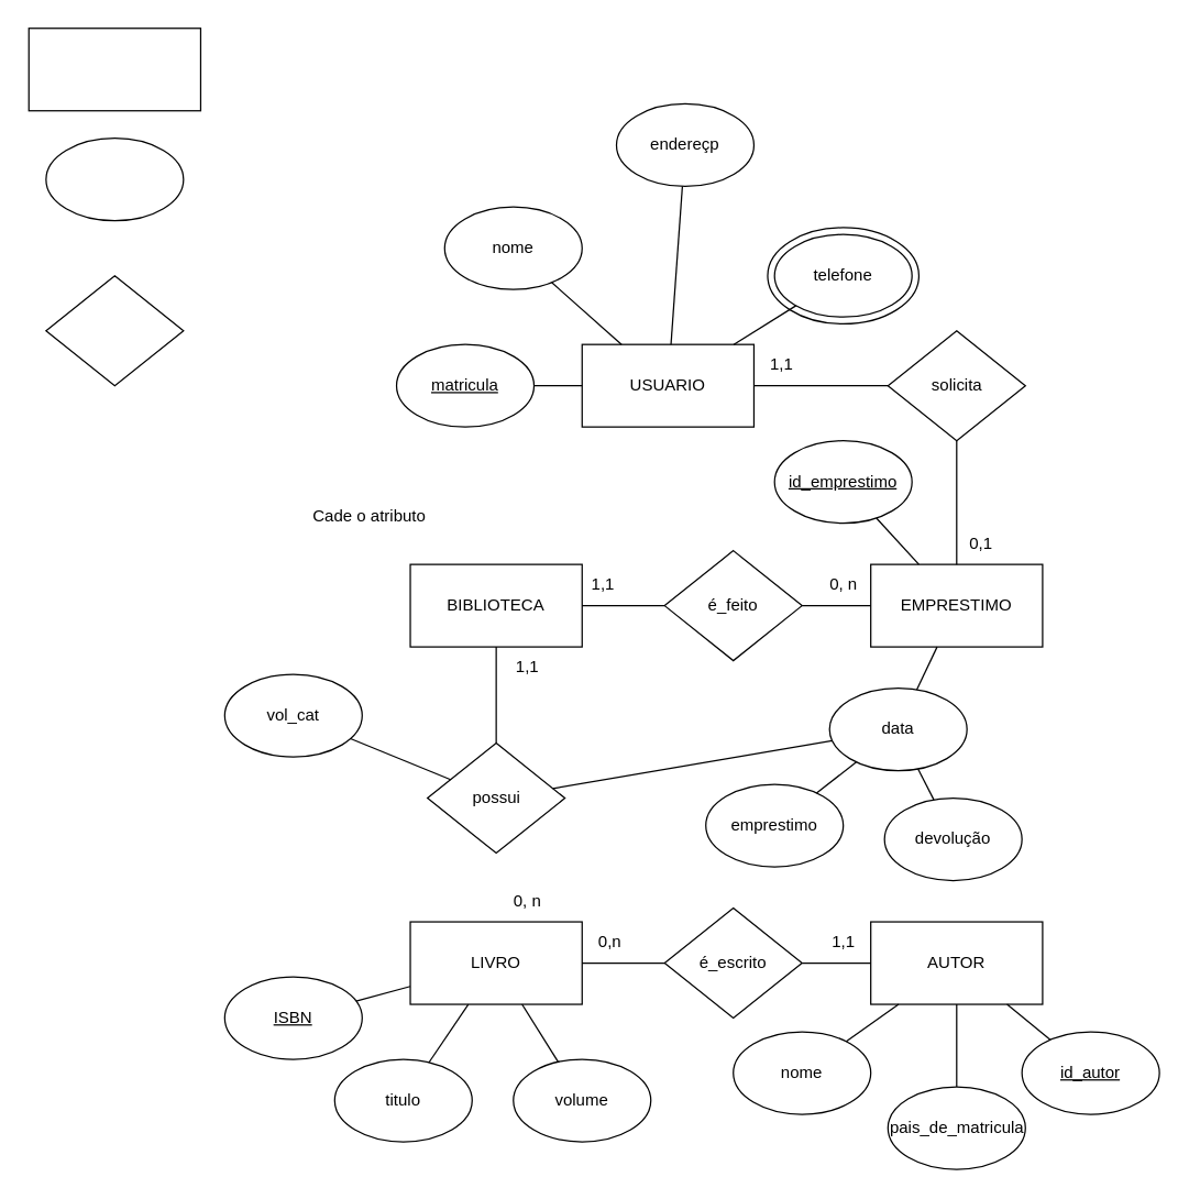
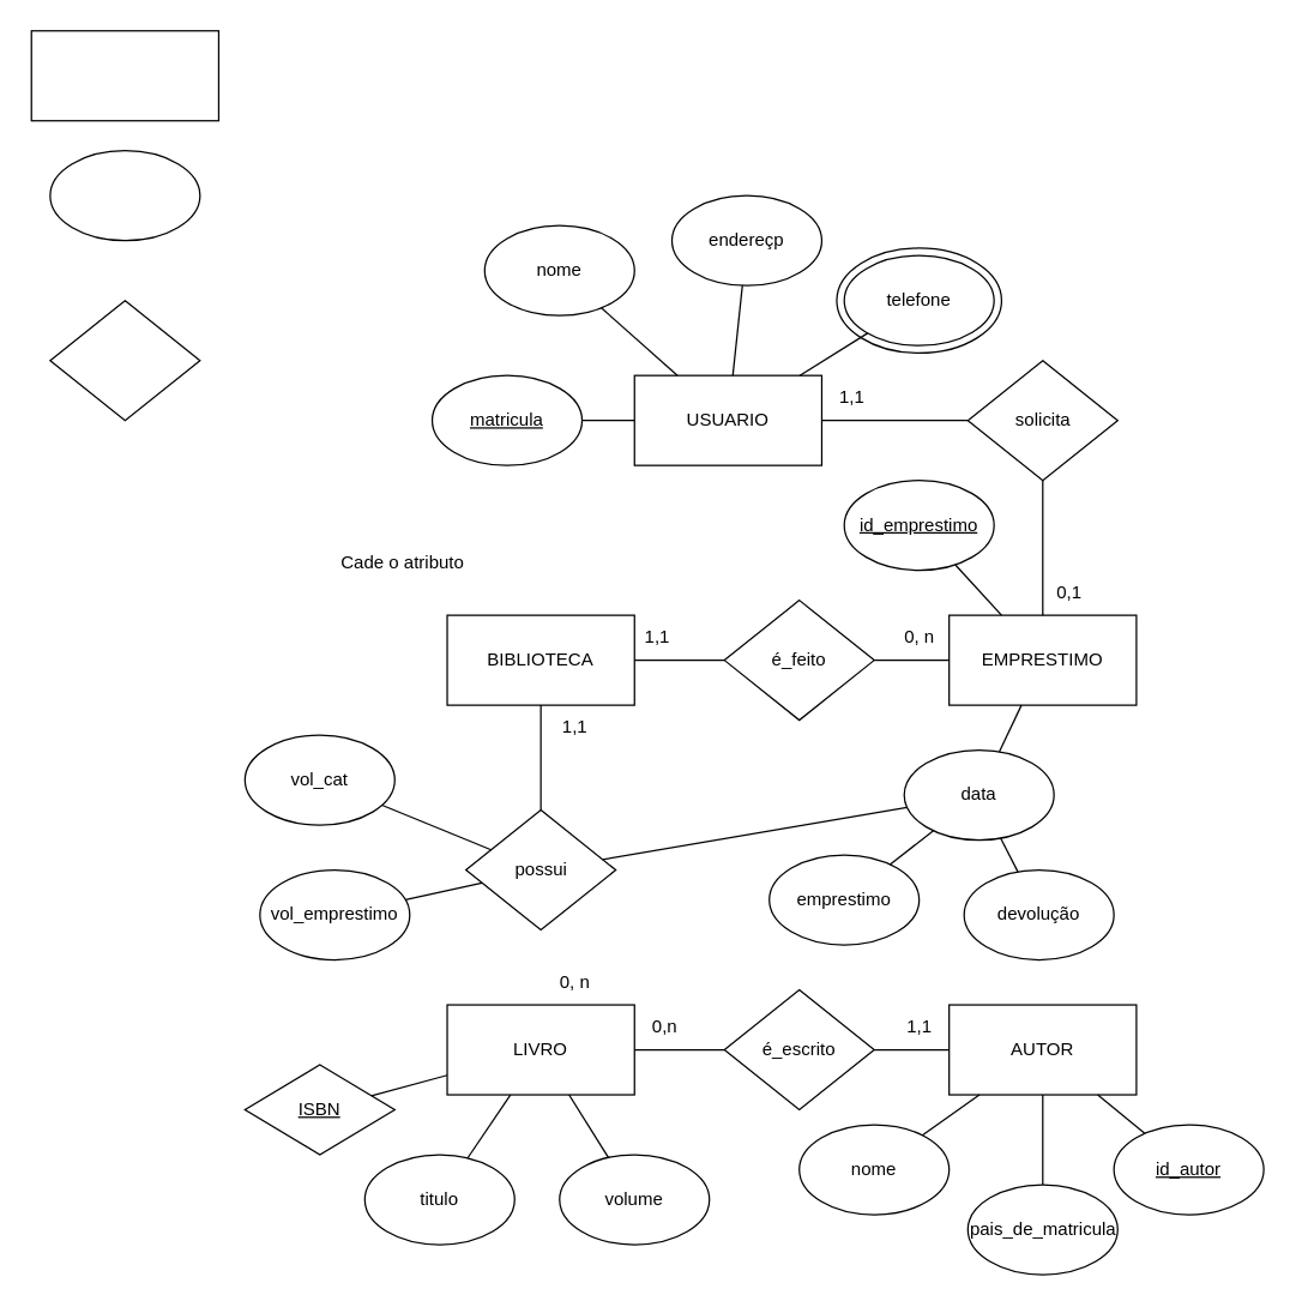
  <mxCell id="0" />
  <mxCell id="1" parent="0" />
  <mxCell id="2" value="telefone&lt;span style=&quot;color: rgba(0, 0, 0, 0); font-family: monospace; font-size: 0px; text-align: start;&quot;&gt;%3CmxGraphModel%3E%3Croot%3E%3CmxCell%20id%3D%220%22%2F%3E%3CmxCell%20id%3D%221%22%20parent%3D%220%22%2F%3E%3CmxCell%20id%3D%222%22%20value%3D%22endere%C3%A7p%22%20style%3D%22ellipse%3BwhiteSpace%3Dwrap%3Bhtml%3D1%3B%22%20vertex%3D%221%22%20parent%3D%221%22%3E%3CmxGeometry%20x%3D%22485%22%20y%3D%22130%22%20width%3D%22100%22%20height%3D%2260%22%20as%3D%22geometry%22%2F%3E%3C%2FmxCell%3E%3C%2Froot%3E%3C%2FmxGraphModel%3E&lt;/span&gt;" style="ellipse;whiteSpace=wrap;html=1;" parent="1" vertex="1"><mxGeometry x="558" y="165" width="110" height="70" as="geometry" /></mxCell>
  <mxCell id="3" value="" style="ellipse;whiteSpace=wrap;html=1;" parent="1" vertex="1"><mxGeometry x="33" y="100" width="100" height="60" as="geometry" /></mxCell>
  <mxCell id="4" value="" style="rounded=0;whiteSpace=wrap;html=1;" parent="1" vertex="1"><mxGeometry x="20.5" y="20" width="125" height="60" as="geometry" /></mxCell>
  <mxCell id="5" value="é_escrito" style="rhombus;whiteSpace=wrap;html=1;" parent="1" vertex="1"><mxGeometry x="483" y="660" width="100" height="80" as="geometry" /></mxCell>
  <mxCell id="6" value="BIBLIOTECA" style="rounded=0;whiteSpace=wrap;html=1;" parent="1" vertex="1"><mxGeometry x="298" y="410" width="125" height="60" as="geometry" /></mxCell>
  <mxCell id="7" value="LIVRO" style="rounded=0;whiteSpace=wrap;html=1;" parent="1" vertex="1"><mxGeometry x="298" y="670" width="125" height="60" as="geometry" /></mxCell>
  <mxCell id="8" value="AUTOR" style="rounded=0;whiteSpace=wrap;html=1;" parent="1" vertex="1"><mxGeometry x="633" y="670" width="125" height="60" as="geometry" /></mxCell>
  <mxCell id="9" value="USUARIO" style="rounded=0;whiteSpace=wrap;html=1;" parent="1" vertex="1"><mxGeometry x="423" y="250" width="125" height="60" as="geometry" /></mxCell>
  <mxCell id="10" value="EMPRESTIMO" style="rounded=0;whiteSpace=wrap;html=1;" parent="1" vertex="1"><mxGeometry x="633" y="410" width="125" height="60" as="geometry" /></mxCell>
  <mxCell id="11" value="possui" style="rhombus;whiteSpace=wrap;html=1;" parent="1" vertex="1"><mxGeometry x="310.5" y="540" width="100" height="80" as="geometry" /></mxCell>
  <mxCell id="12" value="" style="endArrow=none;html=1;" parent="1" source="11" target="6" edge="1"><mxGeometry width="50" height="50" relative="1" as="geometry"><mxPoint x="153" y="650" as="sourcePoint" /><mxPoint x="203" y="600" as="targetPoint" /></mxGeometry></mxCell>
  <mxCell id="13" value="" style="endArrow=none;html=1;" parent="1" source="11" target="36" edge="1"><mxGeometry width="50" height="50" relative="1" as="geometry"><mxPoint x="371" y="600" as="sourcePoint" /><mxPoint x="370.5" y="480" as="targetPoint" /></mxGeometry></mxCell>
  <mxCell id="14" value="vol_cat" style="ellipse;whiteSpace=wrap;html=1;" parent="1" vertex="1"><mxGeometry x="163" y="490" width="100" height="60" as="geometry" /></mxCell>
+ <mxCell id="15" value="vol_emprestimo" style="ellipse;whiteSpace=wrap;html=1;" parent="1" vertex="1"><mxGeometry x="173" y="580" width="100" height="60" as="geometry" /></mxCell>
+ <mxCell id="16" value="" style="endArrow=none;html=1;" parent="1" source="15" target="11" edge="1"><mxGeometry width="50" height="50" relative="1" as="geometry"><mxPoint x="370.5" y="630" as="sourcePoint" /><mxPoint x="370.5" y="680" as="targetPoint" /></mxGeometry></mxCell>
  <mxCell id="17" value="" style="endArrow=none;html=1;" parent="1" source="14" target="11" edge="1"><mxGeometry width="50" height="50" relative="1" as="geometry"><mxPoint x="449.053" y="615.692" as="sourcePoint" /><mxPoint x="406.007" y="601.594" as="targetPoint" /></mxGeometry></mxCell>
  <mxCell id="18" value="" style="rhombus;whiteSpace=wrap;html=1;" parent="1" vertex="1"><mxGeometry x="33" y="200" width="100" height="80" as="geometry" /></mxCell>
  <mxCell id="19" value="" style="endArrow=none;html=1;" parent="1" source="7" target="5" edge="1"><mxGeometry width="50" height="50" relative="1" as="geometry"><mxPoint x="280.087" y="609.91" as="sourcePoint" /><mxPoint x="331.214" y="598.571" as="targetPoint" /></mxGeometry></mxCell>
  <mxCell id="20" value="" style="endArrow=none;html=1;" parent="1" source="5" target="8" edge="1"><mxGeometry width="50" height="50" relative="1" as="geometry"><mxPoint x="290.087" y="619.91" as="sourcePoint" /><mxPoint x="341.214" y="608.571" as="targetPoint" /></mxGeometry></mxCell>
  <mxCell id="21" value="é_feito" style="rhombus;whiteSpace=wrap;html=1;" parent="1" vertex="1"><mxGeometry x="483" y="400" width="100" height="80" as="geometry" /></mxCell>
  <mxCell id="22" value="solicita" style="rhombus;whiteSpace=wrap;html=1;" parent="1" vertex="1"><mxGeometry x="645.5" y="240" width="100" height="80" as="geometry" /></mxCell>
  <mxCell id="23" value="" style="endArrow=none;html=1;" parent="1" source="6" target="21" edge="1"><mxGeometry width="50" height="50" relative="1" as="geometry"><mxPoint x="370.5" y="550" as="sourcePoint" /><mxPoint x="370.5" y="480" as="targetPoint" /></mxGeometry></mxCell>
  <mxCell id="24" value="" style="endArrow=none;html=1;" parent="1" source="21" target="10" edge="1"><mxGeometry width="50" height="50" relative="1" as="geometry"><mxPoint x="433" y="450" as="sourcePoint" /><mxPoint x="493" y="450" as="targetPoint" /></mxGeometry></mxCell>
  <mxCell id="25" value="" style="endArrow=none;html=1;" parent="1" source="10" target="22" edge="1"><mxGeometry width="50" height="50" relative="1" as="geometry"><mxPoint x="593" y="450" as="sourcePoint" /><mxPoint x="643" y="450" as="targetPoint" /></mxGeometry></mxCell>
  <mxCell id="26" value="" style="endArrow=none;html=1;" parent="1" source="22" target="9" edge="1"><mxGeometry width="50" height="50" relative="1" as="geometry"><mxPoint x="705.5" y="420" as="sourcePoint" /><mxPoint x="705.5" y="330" as="targetPoint" /></mxGeometry></mxCell>
  <mxCell id="27" value="&lt;u&gt;matricula&lt;/u&gt;" style="ellipse;whiteSpace=wrap;html=1;" parent="1" vertex="1"><mxGeometry x="288" y="250" width="100" height="60" as="geometry" /></mxCell>
  <mxCell id="28" value="nome" style="ellipse;whiteSpace=wrap;html=1;" parent="1" vertex="1"><mxGeometry x="323" y="150" width="100" height="60" as="geometry" /></mxCell>
- <mxCell id="29" value="endereçp" style="ellipse;whiteSpace=wrap;html=1;" parent="1" vertex="1"><mxGeometry x="448" y="75" width="100" height="60" as="geometry" /></mxCell>
+ <mxCell id="29" value="endereçp" style="ellipse;whiteSpace=wrap;html=1;" parent="1" vertex="1"><mxGeometry x="448" y="130" width="100" height="60" as="geometry" /></mxCell>
  <mxCell id="30" value="telefone&lt;span style=&quot;color: rgba(0, 0, 0, 0); font-family: monospace; font-size: 0px; text-align: start;&quot;&gt;%3CmxGraphModel%3E%3Croot%3E%3CmxCell%20id%3D%220%22%2F%3E%3CmxCell%20id%3D%221%22%20parent%3D%220%22%2F%3E%3CmxCell%20id%3D%222%22%20value%3D%22endere%C3%A7p%22%20style%3D%22ellipse%3BwhiteSpace%3Dwrap%3Bhtml%3D1%3B%22%20vertex%3D%221%22%20parent%3D%221%22%3E%3CmxGeometry%20x%3D%22485%22%20y%3D%22130%22%20width%3D%22100%22%20height%3D%2260%22%20as%3D%22geometry%22%2F%3E%3C%2FmxCell%3E%3C%2Froot%3E%3C%2FmxGraphModel%3E&lt;/span&gt;" style="ellipse;whiteSpace=wrap;html=1;" parent="1" vertex="1"><mxGeometry x="563" y="170" width="100" height="60" as="geometry" /></mxCell>
  <mxCell id="31" value="" style="endArrow=none;html=1;" parent="1" source="30" target="9" edge="1"><mxGeometry width="50" height="50" relative="1" as="geometry"><mxPoint x="655.5" y="290" as="sourcePoint" /><mxPoint x="558" y="290" as="targetPoint" /></mxGeometry></mxCell>
  <mxCell id="32" value="" style="endArrow=none;html=1;" parent="1" source="29" target="9" edge="1"><mxGeometry width="50" height="50" relative="1" as="geometry"><mxPoint x="655.5" y="290" as="sourcePoint" /><mxPoint x="558" y="290" as="targetPoint" /></mxGeometry></mxCell>
  <mxCell id="33" value="" style="endArrow=none;html=1;" parent="1" source="9" target="28" edge="1"><mxGeometry width="50" height="50" relative="1" as="geometry"><mxPoint x="665.5" y="300" as="sourcePoint" /><mxPoint x="568" y="300" as="targetPoint" /></mxGeometry></mxCell>
  <mxCell id="34" value="" style="endArrow=none;html=1;" parent="1" source="9" target="27" edge="1"><mxGeometry width="50" height="50" relative="1" as="geometry"><mxPoint x="675.5" y="310" as="sourcePoint" /><mxPoint x="578" y="310" as="targetPoint" /></mxGeometry></mxCell>
  <mxCell id="35" value="&lt;u&gt;id_emprestimo&lt;/u&gt;" style="ellipse;whiteSpace=wrap;html=1;" parent="1" vertex="1"><mxGeometry x="563" y="320" width="100" height="60" as="geometry" /></mxCell>
  <mxCell id="36" value="data" style="ellipse;whiteSpace=wrap;html=1;" parent="1" vertex="1"><mxGeometry x="603" y="500" width="100" height="60" as="geometry" /></mxCell>
  <mxCell id="37" value="emprestimo" style="ellipse;whiteSpace=wrap;html=1;" parent="1" vertex="1"><mxGeometry x="513" y="570" width="100" height="60" as="geometry" /></mxCell>
  <mxCell id="38" value="devolução" style="ellipse;whiteSpace=wrap;html=1;" parent="1" vertex="1"><mxGeometry x="643" y="580" width="100" height="60" as="geometry" /></mxCell>
  <mxCell id="39" value="" style="endArrow=none;html=1;" parent="1" source="10" target="36" edge="1"><mxGeometry width="50" height="50" relative="1" as="geometry"><mxPoint x="705.5" y="420" as="sourcePoint" /><mxPoint x="705.5" y="330" as="targetPoint" /></mxGeometry></mxCell>
  <mxCell id="40" value="" style="endArrow=none;html=1;" parent="1" source="38" target="36" edge="1"><mxGeometry width="50" height="50" relative="1" as="geometry"><mxPoint x="715.5" y="430" as="sourcePoint" /><mxPoint x="715.5" y="340" as="targetPoint" /></mxGeometry></mxCell>
  <mxCell id="41" value="" style="endArrow=none;html=1;" parent="1" source="36" target="37" edge="1"><mxGeometry width="50" height="50" relative="1" as="geometry"><mxPoint x="725.5" y="440" as="sourcePoint" /><mxPoint x="725.5" y="350" as="targetPoint" /></mxGeometry></mxCell>
  <mxCell id="42" value="" style="endArrow=none;html=1;" parent="1" source="35" target="10" edge="1"><mxGeometry width="50" height="50" relative="1" as="geometry"><mxPoint x="785.5" y="430" as="sourcePoint" /><mxPoint x="785.5" y="340" as="targetPoint" /></mxGeometry></mxCell>
  <mxCell id="43" value="&lt;u&gt;id_autor&lt;/u&gt;" style="ellipse;whiteSpace=wrap;html=1;" parent="1" vertex="1"><mxGeometry x="743" y="750" width="100" height="60" as="geometry" /></mxCell>
  <mxCell id="44" value="nome" style="ellipse;whiteSpace=wrap;html=1;" parent="1" vertex="1"><mxGeometry x="533" y="750" width="100" height="60" as="geometry" /></mxCell>
  <mxCell id="45" value="pais_de_matricula" style="ellipse;whiteSpace=wrap;html=1;" parent="1" vertex="1"><mxGeometry x="645.5" y="790" width="100" height="60" as="geometry" /></mxCell>
  <mxCell id="46" value="" style="endArrow=none;html=1;" parent="1" source="8" target="45" edge="1"><mxGeometry width="50" height="50" relative="1" as="geometry"><mxPoint x="547" y="920" as="sourcePoint" /><mxPoint x="547" y="830" as="targetPoint" /></mxGeometry></mxCell>
  <mxCell id="47" value="" style="endArrow=none;html=1;" parent="1" source="8" target="44" edge="1"><mxGeometry width="50" height="50" relative="1" as="geometry"><mxPoint x="557" y="930" as="sourcePoint" /><mxPoint x="557" y="840" as="targetPoint" /></mxGeometry></mxCell>
  <mxCell id="48" value="" style="endArrow=none;html=1;" parent="1" source="8" target="43" edge="1"><mxGeometry width="50" height="50" relative="1" as="geometry"><mxPoint x="567" y="940" as="sourcePoint" /><mxPoint x="567" y="850" as="targetPoint" /></mxGeometry></mxCell>
- <mxCell id="49" value="&lt;u&gt;ISBN&lt;/u&gt;" style="ellipse;whiteSpace=wrap;html=1;" parent="1" vertex="1"><mxGeometry x="163" y="710" width="100" height="60" as="geometry" /></mxCell>
+ <mxCell id="49" value="&lt;u&gt;ISBN&lt;/u&gt;" style="rhombus;whiteSpace=wrap;html=1;" parent="1" vertex="1"><mxGeometry x="163" y="710" width="100" height="60" as="geometry" /></mxCell>
  <mxCell id="50" value="titulo" style="ellipse;whiteSpace=wrap;html=1;" parent="1" vertex="1"><mxGeometry x="243" y="770" width="100" height="60" as="geometry" /></mxCell>
  <mxCell id="51" value="volume" style="ellipse;whiteSpace=wrap;html=1;" parent="1" vertex="1"><mxGeometry x="373" y="770" width="100" height="60" as="geometry" /></mxCell>
  <mxCell id="52" value="" style="endArrow=none;html=1;" parent="1" source="49" target="7" edge="1"><mxGeometry width="50" height="50" relative="1" as="geometry"><mxPoint x="370.5" y="630" as="sourcePoint" /><mxPoint x="370.5" y="680" as="targetPoint" /></mxGeometry></mxCell>
  <mxCell id="53" value="" style="endArrow=none;html=1;" parent="1" source="7" target="50" edge="1"><mxGeometry width="50" height="50" relative="1" as="geometry"><mxPoint x="343" y="720" as="sourcePoint" /><mxPoint x="380.5" y="690" as="targetPoint" /></mxGeometry></mxCell>
  <mxCell id="54" value="" style="endArrow=none;html=1;" parent="1" source="7" target="51" edge="1"><mxGeometry width="50" height="50" relative="1" as="geometry"><mxPoint x="390.5" y="650" as="sourcePoint" /><mxPoint x="390.5" y="700" as="targetPoint" /></mxGeometry></mxCell>
  <mxCell id="55" value="0,1" style="text;html=1;align=center;verticalAlign=middle;resizable=0;points=[];autosize=1;strokeColor=none;fillColor=none;" parent="1" vertex="1"><mxGeometry x="693" y="380" width="40" height="30" as="geometry" /></mxCell>
  <mxCell id="56" value="1,1" style="text;html=1;align=center;verticalAlign=middle;resizable=0;points=[];autosize=1;strokeColor=none;fillColor=none;" parent="1" vertex="1"><mxGeometry x="548" y="250" width="40" height="30" as="geometry" /></mxCell>
  <mxCell id="57" value="1,1" style="text;html=1;align=center;verticalAlign=middle;resizable=0;points=[];autosize=1;strokeColor=none;fillColor=none;" parent="1" vertex="1"><mxGeometry x="418" y="410" width="40" height="30" as="geometry" /></mxCell>
  <mxCell id="58" value="0, n" style="text;html=1;align=center;verticalAlign=middle;resizable=0;points=[];autosize=1;strokeColor=none;fillColor=none;" parent="1" vertex="1"><mxGeometry x="593" y="410" width="40" height="30" as="geometry" /></mxCell>
  <mxCell id="59" value="0, n" style="text;html=1;align=center;verticalAlign=middle;resizable=0;points=[];autosize=1;strokeColor=none;fillColor=none;" parent="1" vertex="1"><mxGeometry x="363" y="640" width="40" height="30" as="geometry" /></mxCell>
  <mxCell id="60" value="1,1" style="text;html=1;align=center;verticalAlign=middle;resizable=0;points=[];autosize=1;strokeColor=none;fillColor=none;" parent="1" vertex="1"><mxGeometry x="363" y="470" width="40" height="30" as="geometry" /></mxCell>
  <mxCell id="61" value="1,1" style="text;html=1;align=center;verticalAlign=middle;resizable=0;points=[];autosize=1;strokeColor=none;fillColor=none;" parent="1" vertex="1"><mxGeometry x="593" y="670" width="40" height="30" as="geometry" /></mxCell>
  <mxCell id="62" value="0,n" style="text;html=1;align=center;verticalAlign=middle;resizable=0;points=[];autosize=1;strokeColor=none;fillColor=none;" parent="1" vertex="1"><mxGeometry x="423" y="670" width="40" height="30" as="geometry" /></mxCell>
  <mxCell id="63" value="Cade o atributo" style="text;html=1;align=center;verticalAlign=middle;resizable=0;points=[];autosize=1;strokeColor=none;fillColor=none;" vertex="1" parent="1"><mxGeometry x="213" y="360" width="110" height="30" as="geometry" /></mxCell>
